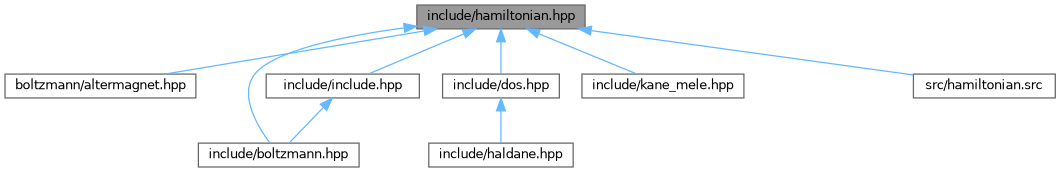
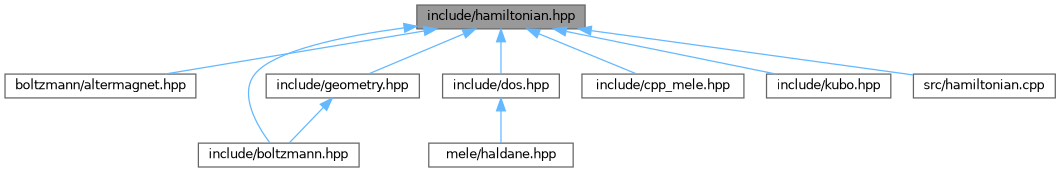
  digraph {
    node [color=grey40 fillcolor=white fontname=Helvetica fontsize=10 shape=box style=filled]
    edge [color=steelblue1 dir=back fontname=Helvetica fontsize=10 labelfontname=Helvetica labelfontsize=10 style=solid]
    n1 [color=gray40 fillcolor=grey60 fontcolor=black height=0.2 label="include/hamiltonian.hpp" width=0.4]
    n2 [height=0.2 label="boltzmann/altermagnet.hpp" width=0.4]
    n3 [height=0.2 label="include/boltzmann.hpp" width=0.4]
    n4 [height=0.2 label="include/dos.hpp" width=0.4]
-   n5 [height=0.2 label="include/include.hpp" width=0.4]
-   n6 [height=0.2 label="include/kane_mele.hpp" width=0.4]
-   n8 [height=0.2 label="src/hamiltonian.src" width=0.4]
-   n9 [height=0.2 label="include/haldane.hpp" width=0.4]
+   n5 [height=0.2 label="include/geometry.hpp" width=0.4]
+   n6 [height=0.2 label="include/cpp_mele.hpp" width=0.4]
+   n7 [height=0.2 label="include/kubo.hpp" width=0.4]
+   n8 [height=0.2 label="src/hamiltonian.cpp" width=0.4]
+   n9 [height=0.2 label="mele/haldane.hpp" width=0.4]
    n1 -> n2
    n1 -> n3
    n1 -> n4
    n1 -> n5
    n1 -> n6
+   n1 -> n7
    n1 -> n8
    n4 -> n9
    n5 -> n3
  }
